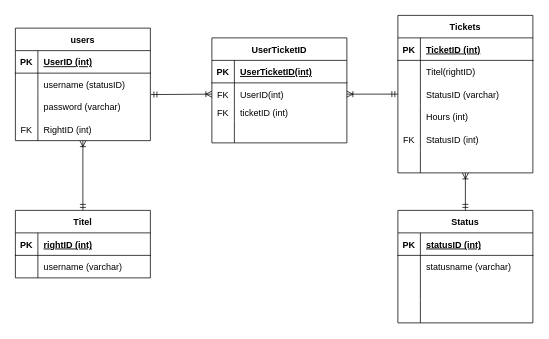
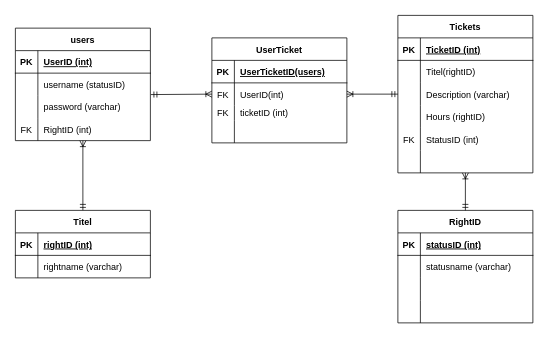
  <mxCell id="0" />
  <mxCell id="1" parent="0" />
  <mxCell id="2" value="" style="endArrow=ERmandOne;html=1;rounded=0;entryX=1.004;entryY=0.953;entryDx=0;entryDy=0;exitX=0;exitY=0.5;exitDx=0;exitDy=0;startArrow=ERoneToMany;startFill=0;endFill=0;entryPerimeter=0;" parent="1" source="29" target="9" edge="1"><mxGeometry x="0.404" y="-29" width="50" height="50" relative="1" as="geometry"><mxPoint x="290" y="125" as="sourcePoint" /><mxPoint x="190" y="125" as="targetPoint" /><mxPoint as="offset" /></mxGeometry></mxCell>
  <mxCell id="3" value="" style="endArrow=ERmandOne;html=1;rounded=0;entryX=0;entryY=0.5;entryDx=0;entryDy=0;exitX=1;exitY=0.5;exitDx=0;exitDy=0;startArrow=ERoneToMany;startFill=0;endFill=0;" parent="1" source="29" target="45" edge="1"><mxGeometry x="0.404" y="-29" width="50" height="50" relative="1" as="geometry"><mxPoint x="430" y="125" as="sourcePoint" /><mxPoint x="540" y="125" as="targetPoint" /><mxPoint as="offset" /></mxGeometry></mxCell>
  <mxCell id="4" value="" style="endArrow=ERmandOne;html=1;rounded=0;entryX=0.5;entryY=0;entryDx=0;entryDy=0;startArrow=ERoneToMany;startFill=0;endFill=0;" parent="1" source="15" edge="1"><mxGeometry x="0.404" y="-29" width="50" height="50" relative="1" as="geometry"><mxPoint x="111.12" y="190.39" as="sourcePoint" /><mxPoint x="110" y="280" as="targetPoint" /><mxPoint as="offset" /></mxGeometry></mxCell>
  <mxCell id="5" value="users" style="shape=table;startSize=30;container=1;collapsible=1;childLayout=tableLayout;fixedRows=1;rowLines=0;fontStyle=1;align=center;resizeLast=1;" parent="1" vertex="1"><mxGeometry x="20" y="37" width="180" height="150" as="geometry" /></mxCell>
  <mxCell id="6" value="" style="shape=tableRow;horizontal=0;startSize=0;swimlaneHead=0;swimlaneBody=0;fillColor=none;collapsible=0;dropTarget=0;points=[[0,0.5],[1,0.5]];portConstraint=eastwest;top=0;left=0;right=0;bottom=1;" parent="5" vertex="1"><mxGeometry y="30" width="180" height="30" as="geometry" /></mxCell>
  <mxCell id="7" value="PK" style="shape=partialRectangle;connectable=0;fillColor=none;top=0;left=0;bottom=0;right=0;fontStyle=1;overflow=hidden;" parent="6" vertex="1"><mxGeometry width="30" height="30" as="geometry"><mxRectangle width="30" height="30" as="alternateBounds" /></mxGeometry></mxCell>
  <mxCell id="8" value="UserID (int)" style="shape=partialRectangle;connectable=0;fillColor=none;top=0;left=0;bottom=0;right=0;align=left;spacingLeft=6;fontStyle=5;overflow=hidden;" parent="6" vertex="1"><mxGeometry x="30" width="150" height="30" as="geometry"><mxRectangle width="150" height="30" as="alternateBounds" /></mxGeometry></mxCell>
  <mxCell id="9" value="" style="shape=tableRow;horizontal=0;startSize=0;swimlaneHead=0;swimlaneBody=0;fillColor=none;collapsible=0;dropTarget=0;points=[[0,0.5],[1,0.5]];portConstraint=eastwest;top=0;left=0;right=0;bottom=0;" parent="5" vertex="1"><mxGeometry y="60" width="180" height="30" as="geometry" /></mxCell>
  <mxCell id="10" value="" style="shape=partialRectangle;connectable=0;fillColor=none;top=0;left=0;bottom=0;right=0;editable=1;overflow=hidden;" parent="9" vertex="1"><mxGeometry width="30" height="30" as="geometry"><mxRectangle width="30" height="30" as="alternateBounds" /></mxGeometry></mxCell>
  <mxCell id="11" value="username (statusID)" style="shape=partialRectangle;connectable=0;fillColor=none;top=0;left=0;bottom=0;right=0;align=left;spacingLeft=6;overflow=hidden;" parent="9" vertex="1"><mxGeometry x="30" width="150" height="30" as="geometry"><mxRectangle width="150" height="30" as="alternateBounds" /></mxGeometry></mxCell>
  <mxCell id="12" value="" style="shape=tableRow;horizontal=0;startSize=0;swimlaneHead=0;swimlaneBody=0;fillColor=none;collapsible=0;dropTarget=0;points=[[0,0.5],[1,0.5]];portConstraint=eastwest;top=0;left=0;right=0;bottom=0;" parent="5" vertex="1"><mxGeometry y="90" width="180" height="30" as="geometry" /></mxCell>
  <mxCell id="13" value="" style="shape=partialRectangle;connectable=0;fillColor=none;top=0;left=0;bottom=0;right=0;editable=1;overflow=hidden;" parent="12" vertex="1"><mxGeometry width="30" height="30" as="geometry"><mxRectangle width="30" height="30" as="alternateBounds" /></mxGeometry></mxCell>
  <mxCell id="14" value="password (varchar)" style="shape=partialRectangle;connectable=0;fillColor=none;top=0;left=0;bottom=0;right=0;align=left;spacingLeft=6;overflow=hidden;" parent="12" vertex="1"><mxGeometry x="30" width="150" height="30" as="geometry"><mxRectangle width="150" height="30" as="alternateBounds" /></mxGeometry></mxCell>
  <mxCell id="15" value="" style="shape=tableRow;horizontal=0;startSize=0;swimlaneHead=0;swimlaneBody=0;fillColor=none;collapsible=0;dropTarget=0;points=[[0,0.5],[1,0.5]];portConstraint=eastwest;top=0;left=0;right=0;bottom=0;" parent="5" vertex="1"><mxGeometry y="120" width="180" height="30" as="geometry" /></mxCell>
  <mxCell id="16" value="FK" style="shape=partialRectangle;connectable=0;fillColor=none;top=0;left=0;bottom=0;right=0;editable=1;overflow=hidden;" parent="15" vertex="1"><mxGeometry width="30" height="30" as="geometry"><mxRectangle width="30" height="30" as="alternateBounds" /></mxGeometry></mxCell>
  <mxCell id="17" value="RightID (int)" style="shape=partialRectangle;connectable=0;fillColor=none;top=0;left=0;bottom=0;right=0;align=left;spacingLeft=6;overflow=hidden;" parent="15" vertex="1"><mxGeometry x="30" width="150" height="30" as="geometry"><mxRectangle width="150" height="30" as="alternateBounds" /></mxGeometry></mxCell>
  <mxCell id="18" value="Titel" style="shape=table;startSize=30;container=1;collapsible=1;childLayout=tableLayout;fixedRows=1;rowLines=0;fontStyle=1;align=center;resizeLast=1;" parent="1" vertex="1"><mxGeometry x="20" y="280" width="180" height="90" as="geometry" /></mxCell>
  <mxCell id="19" value="" style="shape=tableRow;horizontal=0;startSize=0;swimlaneHead=0;swimlaneBody=0;fillColor=none;collapsible=0;dropTarget=0;points=[[0,0.5],[1,0.5]];portConstraint=eastwest;top=0;left=0;right=0;bottom=1;" parent="18" vertex="1"><mxGeometry y="30" width="180" height="30" as="geometry" /></mxCell>
  <mxCell id="20" value="PK" style="shape=partialRectangle;connectable=0;fillColor=none;top=0;left=0;bottom=0;right=0;fontStyle=1;overflow=hidden;" parent="19" vertex="1"><mxGeometry width="30" height="30" as="geometry"><mxRectangle width="30" height="30" as="alternateBounds" /></mxGeometry></mxCell>
  <mxCell id="21" value="rightID (int)" style="shape=partialRectangle;connectable=0;fillColor=none;top=0;left=0;bottom=0;right=0;align=left;spacingLeft=6;fontStyle=5;overflow=hidden;" parent="19" vertex="1"><mxGeometry x="30" width="150" height="30" as="geometry"><mxRectangle width="150" height="30" as="alternateBounds" /></mxGeometry></mxCell>
  <mxCell id="22" value="" style="shape=tableRow;horizontal=0;startSize=0;swimlaneHead=0;swimlaneBody=0;fillColor=none;collapsible=0;dropTarget=0;points=[[0,0.5],[1,0.5]];portConstraint=eastwest;top=0;left=0;right=0;bottom=0;" parent="18" vertex="1"><mxGeometry y="60" width="180" height="30" as="geometry" /></mxCell>
  <mxCell id="23" value="" style="shape=partialRectangle;connectable=0;fillColor=none;top=0;left=0;bottom=0;right=0;editable=1;overflow=hidden;" parent="22" vertex="1"><mxGeometry width="30" height="30" as="geometry"><mxRectangle width="30" height="30" as="alternateBounds" /></mxGeometry></mxCell>
- <mxCell id="24" value="username (varchar)" style="shape=partialRectangle;connectable=0;fillColor=none;top=0;left=0;bottom=0;right=0;align=left;spacingLeft=6;overflow=hidden;" parent="22" vertex="1"><mxGeometry x="30" width="150" height="30" as="geometry"><mxRectangle width="150" height="30" as="alternateBounds" /></mxGeometry></mxCell>
- <mxCell id="25" value="UserTicketID" style="shape=table;startSize=30;container=1;collapsible=1;childLayout=tableLayout;fixedRows=1;rowLines=0;fontStyle=1;align=center;resizeLast=1;" parent="1" vertex="1"><mxGeometry x="282" y="50" width="180" height="140" as="geometry" /></mxCell>
+ <mxCell id="24" value="rightname (varchar)" style="shape=partialRectangle;connectable=0;fillColor=none;top=0;left=0;bottom=0;right=0;align=left;spacingLeft=6;overflow=hidden;" parent="22" vertex="1"><mxGeometry x="30" width="150" height="30" as="geometry"><mxRectangle width="150" height="30" as="alternateBounds" /></mxGeometry></mxCell>
+ <mxCell id="25" value="UserTicket" style="shape=table;startSize=30;container=1;collapsible=1;childLayout=tableLayout;fixedRows=1;rowLines=0;fontStyle=1;align=center;resizeLast=1;" parent="1" vertex="1"><mxGeometry x="282" y="50" width="180" height="140" as="geometry" /></mxCell>
  <mxCell id="26" value="" style="shape=tableRow;horizontal=0;startSize=0;swimlaneHead=0;swimlaneBody=0;fillColor=none;collapsible=0;dropTarget=0;points=[[0,0.5],[1,0.5]];portConstraint=eastwest;top=0;left=0;right=0;bottom=1;" parent="25" vertex="1"><mxGeometry y="30" width="180" height="30" as="geometry" /></mxCell>
  <mxCell id="27" value="PK" style="shape=partialRectangle;connectable=0;fillColor=none;top=0;left=0;bottom=0;right=0;fontStyle=1;overflow=hidden;" parent="26" vertex="1"><mxGeometry width="30" height="30" as="geometry"><mxRectangle width="30" height="30" as="alternateBounds" /></mxGeometry></mxCell>
- <mxCell id="28" value="UserTicketID(int)" style="shape=partialRectangle;connectable=0;fillColor=none;top=0;left=0;bottom=0;right=0;align=left;spacingLeft=6;fontStyle=5;overflow=hidden;" parent="26" vertex="1"><mxGeometry x="30" width="150" height="30" as="geometry"><mxRectangle width="150" height="30" as="alternateBounds" /></mxGeometry></mxCell>
+ <mxCell id="28" value="UserTicketID(users)" style="shape=partialRectangle;connectable=0;fillColor=none;top=0;left=0;bottom=0;right=0;align=left;spacingLeft=6;fontStyle=5;overflow=hidden;" parent="26" vertex="1"><mxGeometry x="30" width="150" height="30" as="geometry"><mxRectangle width="150" height="30" as="alternateBounds" /></mxGeometry></mxCell>
  <mxCell id="29" value="" style="shape=tableRow;horizontal=0;startSize=0;swimlaneHead=0;swimlaneBody=0;fillColor=none;collapsible=0;dropTarget=0;points=[[0,0.5],[1,0.5]];portConstraint=eastwest;top=0;left=0;right=0;bottom=0;" parent="25" vertex="1"><mxGeometry y="60" width="180" height="30" as="geometry" /></mxCell>
  <mxCell id="30" value="FK" style="shape=partialRectangle;connectable=0;fillColor=none;top=0;left=0;bottom=0;right=0;editable=1;overflow=hidden;" parent="29" vertex="1"><mxGeometry width="30" height="30" as="geometry"><mxRectangle width="30" height="30" as="alternateBounds" /></mxGeometry></mxCell>
  <mxCell id="31" value="UserID(int)" style="shape=partialRectangle;connectable=0;fillColor=none;top=0;left=0;bottom=0;right=0;align=left;spacingLeft=6;overflow=hidden;" parent="29" vertex="1"><mxGeometry x="30" width="150" height="30" as="geometry"><mxRectangle width="150" height="30" as="alternateBounds" /></mxGeometry></mxCell>
  <mxCell id="32" value="" style="shape=tableRow;horizontal=0;startSize=0;swimlaneHead=0;swimlaneBody=0;fillColor=none;collapsible=0;dropTarget=0;points=[[0,0.5],[1,0.5]];portConstraint=eastwest;top=0;left=0;right=0;bottom=0;" parent="25" vertex="1"><mxGeometry y="90" width="180" height="20" as="geometry" /></mxCell>
  <mxCell id="33" value="FK" style="shape=partialRectangle;connectable=0;fillColor=none;top=0;left=0;bottom=0;right=0;editable=1;overflow=hidden;" parent="32" vertex="1"><mxGeometry width="30" height="20" as="geometry"><mxRectangle width="30" height="20" as="alternateBounds" /></mxGeometry></mxCell>
  <mxCell id="34" value="ticketID (int)" style="shape=partialRectangle;connectable=0;fillColor=none;top=0;left=0;bottom=0;right=0;align=left;spacingLeft=6;overflow=hidden;" parent="32" vertex="1"><mxGeometry x="30" width="150" height="20" as="geometry"><mxRectangle width="150" height="20" as="alternateBounds" /></mxGeometry></mxCell>
  <mxCell id="35" value="" style="shape=tableRow;horizontal=0;startSize=0;swimlaneHead=0;swimlaneBody=0;fillColor=none;collapsible=0;dropTarget=0;points=[[0,0.5],[1,0.5]];portConstraint=eastwest;top=0;left=0;right=0;bottom=0;" parent="25" vertex="1"><mxGeometry y="110" width="180" height="30" as="geometry" /></mxCell>
  <mxCell id="36" value="" style="shape=partialRectangle;connectable=0;fillColor=none;top=0;left=0;bottom=0;right=0;editable=1;overflow=hidden;" parent="35" vertex="1"><mxGeometry width="30" height="30" as="geometry"><mxRectangle width="30" height="30" as="alternateBounds" /></mxGeometry></mxCell>
  <mxCell id="37" value="" style="shape=partialRectangle;connectable=0;fillColor=none;top=0;left=0;bottom=0;right=0;align=left;spacingLeft=6;overflow=hidden;" parent="35" vertex="1"><mxGeometry x="30" width="150" height="30" as="geometry"><mxRectangle width="150" height="30" as="alternateBounds" /></mxGeometry></mxCell>
  <mxCell id="38" value="Tickets" style="shape=table;startSize=30;container=1;collapsible=1;childLayout=tableLayout;fixedRows=1;rowLines=0;fontStyle=1;align=center;resizeLast=1;" parent="1" vertex="1"><mxGeometry x="530" y="20" width="180" height="210" as="geometry" /></mxCell>
  <mxCell id="39" value="" style="shape=tableRow;horizontal=0;startSize=0;swimlaneHead=0;swimlaneBody=0;fillColor=none;collapsible=0;dropTarget=0;points=[[0,0.5],[1,0.5]];portConstraint=eastwest;top=0;left=0;right=0;bottom=1;" parent="38" vertex="1"><mxGeometry y="30" width="180" height="30" as="geometry" /></mxCell>
  <mxCell id="40" value="PK" style="shape=partialRectangle;connectable=0;fillColor=none;top=0;left=0;bottom=0;right=0;fontStyle=1;overflow=hidden;" parent="39" vertex="1"><mxGeometry width="30" height="30" as="geometry"><mxRectangle width="30" height="30" as="alternateBounds" /></mxGeometry></mxCell>
  <mxCell id="41" value="TicketID (int)" style="shape=partialRectangle;connectable=0;fillColor=none;top=0;left=0;bottom=0;right=0;align=left;spacingLeft=6;fontStyle=5;overflow=hidden;" parent="39" vertex="1"><mxGeometry x="30" width="150" height="30" as="geometry"><mxRectangle width="150" height="30" as="alternateBounds" /></mxGeometry></mxCell>
  <mxCell id="42" value="" style="shape=tableRow;horizontal=0;startSize=0;swimlaneHead=0;swimlaneBody=0;fillColor=none;collapsible=0;dropTarget=0;points=[[0,0.5],[1,0.5]];portConstraint=eastwest;top=0;left=0;right=0;bottom=0;" parent="38" vertex="1"><mxGeometry y="60" width="180" height="30" as="geometry" /></mxCell>
  <mxCell id="43" value="" style="shape=partialRectangle;connectable=0;fillColor=none;top=0;left=0;bottom=0;right=0;editable=1;overflow=hidden;" parent="42" vertex="1"><mxGeometry width="30" height="30" as="geometry"><mxRectangle width="30" height="30" as="alternateBounds" /></mxGeometry></mxCell>
  <mxCell id="44" value="Titel(rightID)" style="shape=partialRectangle;connectable=0;fillColor=none;top=0;left=0;bottom=0;right=0;align=left;spacingLeft=6;overflow=hidden;" parent="42" vertex="1"><mxGeometry x="30" width="150" height="30" as="geometry"><mxRectangle width="150" height="30" as="alternateBounds" /></mxGeometry></mxCell>
  <mxCell id="45" value="" style="shape=tableRow;horizontal=0;startSize=0;swimlaneHead=0;swimlaneBody=0;fillColor=none;collapsible=0;dropTarget=0;points=[[0,0.5],[1,0.5]];portConstraint=eastwest;top=0;left=0;right=0;bottom=0;" parent="38" vertex="1"><mxGeometry y="90" width="180" height="30" as="geometry" /></mxCell>
  <mxCell id="46" value="" style="shape=partialRectangle;connectable=0;fillColor=none;top=0;left=0;bottom=0;right=0;editable=1;overflow=hidden;" parent="45" vertex="1"><mxGeometry width="30" height="30" as="geometry"><mxRectangle width="30" height="30" as="alternateBounds" /></mxGeometry></mxCell>
- <mxCell id="47" value="StatusID (varchar)" style="shape=partialRectangle;connectable=0;fillColor=none;top=0;left=0;bottom=0;right=0;align=left;spacingLeft=6;overflow=hidden;" parent="45" vertex="1"><mxGeometry x="30" width="150" height="30" as="geometry"><mxRectangle width="150" height="30" as="alternateBounds" /></mxGeometry></mxCell>
+ <mxCell id="47" value="Description (varchar)" style="shape=partialRectangle;connectable=0;fillColor=none;top=0;left=0;bottom=0;right=0;align=left;spacingLeft=6;overflow=hidden;" parent="45" vertex="1"><mxGeometry x="30" width="150" height="30" as="geometry"><mxRectangle width="150" height="30" as="alternateBounds" /></mxGeometry></mxCell>
  <mxCell id="48" value="" style="shape=tableRow;horizontal=0;startSize=0;swimlaneHead=0;swimlaneBody=0;fillColor=none;collapsible=0;dropTarget=0;points=[[0,0.5],[1,0.5]];portConstraint=eastwest;top=0;left=0;right=0;bottom=0;" parent="38" vertex="1"><mxGeometry y="120" width="180" height="30" as="geometry" /></mxCell>
  <mxCell id="49" value="" style="shape=partialRectangle;connectable=0;fillColor=none;top=0;left=0;bottom=0;right=0;editable=1;overflow=hidden;" parent="48" vertex="1"><mxGeometry width="30" height="30" as="geometry"><mxRectangle width="30" height="30" as="alternateBounds" /></mxGeometry></mxCell>
- <mxCell id="50" value="Hours (int)" style="shape=partialRectangle;connectable=0;fillColor=none;top=0;left=0;bottom=0;right=0;align=left;spacingLeft=6;overflow=hidden;" parent="48" vertex="1"><mxGeometry x="30" width="150" height="30" as="geometry"><mxRectangle width="150" height="30" as="alternateBounds" /></mxGeometry></mxCell>
+ <mxCell id="50" value="Hours (rightID)" style="shape=partialRectangle;connectable=0;fillColor=none;top=0;left=0;bottom=0;right=0;align=left;spacingLeft=6;overflow=hidden;" parent="48" vertex="1"><mxGeometry x="30" width="150" height="30" as="geometry"><mxRectangle width="150" height="30" as="alternateBounds" /></mxGeometry></mxCell>
  <mxCell id="51" value="" style="shape=tableRow;horizontal=0;startSize=0;swimlaneHead=0;swimlaneBody=0;fillColor=none;collapsible=0;dropTarget=0;points=[[0,0.5],[1,0.5]];portConstraint=eastwest;top=0;left=0;right=0;bottom=0;" parent="38" vertex="1"><mxGeometry y="150" width="180" height="30" as="geometry" /></mxCell>
  <mxCell id="52" value="FK" style="shape=partialRectangle;connectable=0;fillColor=none;top=0;left=0;bottom=0;right=0;editable=1;overflow=hidden;" parent="51" vertex="1"><mxGeometry width="30" height="30" as="geometry"><mxRectangle width="30" height="30" as="alternateBounds" /></mxGeometry></mxCell>
  <mxCell id="53" value="StatusID (int)" style="shape=partialRectangle;connectable=0;fillColor=none;top=0;left=0;bottom=0;right=0;align=left;spacingLeft=6;overflow=hidden;" parent="51" vertex="1"><mxGeometry x="30" width="150" height="30" as="geometry"><mxRectangle width="150" height="30" as="alternateBounds" /></mxGeometry></mxCell>
  <mxCell id="54" value="" style="shape=tableRow;horizontal=0;startSize=0;swimlaneHead=0;swimlaneBody=0;fillColor=none;collapsible=0;dropTarget=0;points=[[0,0.5],[1,0.5]];portConstraint=eastwest;top=0;left=0;right=0;bottom=0;" parent="38" vertex="1"><mxGeometry y="180" width="180" height="30" as="geometry" /></mxCell>
  <mxCell id="55" value="" style="shape=partialRectangle;connectable=0;fillColor=none;top=0;left=0;bottom=0;right=0;editable=1;overflow=hidden;" parent="54" vertex="1"><mxGeometry width="30" height="30" as="geometry"><mxRectangle width="30" height="30" as="alternateBounds" /></mxGeometry></mxCell>
  <mxCell id="56" value="" style="shape=partialRectangle;connectable=0;fillColor=none;top=0;left=0;bottom=0;right=0;align=left;spacingLeft=6;overflow=hidden;" parent="54" vertex="1"><mxGeometry x="30" width="150" height="30" as="geometry"><mxRectangle width="150" height="30" as="alternateBounds" /></mxGeometry></mxCell>
- <mxCell id="57" value="Status" style="shape=table;startSize=30;container=1;collapsible=1;childLayout=tableLayout;fixedRows=1;rowLines=0;fontStyle=1;align=center;resizeLast=1;" parent="1" vertex="1"><mxGeometry x="530" y="280" width="180" height="150" as="geometry" /></mxCell>
+ <mxCell id="57" value="RightID" style="shape=table;startSize=30;container=1;collapsible=1;childLayout=tableLayout;fixedRows=1;rowLines=0;fontStyle=1;align=center;resizeLast=1;" parent="1" vertex="1"><mxGeometry x="530" y="280" width="180" height="150" as="geometry" /></mxCell>
  <mxCell id="58" value="" style="shape=tableRow;horizontal=0;startSize=0;swimlaneHead=0;swimlaneBody=0;fillColor=none;collapsible=0;dropTarget=0;points=[[0,0.5],[1,0.5]];portConstraint=eastwest;top=0;left=0;right=0;bottom=1;" parent="57" vertex="1"><mxGeometry y="30" width="180" height="30" as="geometry" /></mxCell>
  <mxCell id="59" value="PK" style="shape=partialRectangle;connectable=0;fillColor=none;top=0;left=0;bottom=0;right=0;fontStyle=1;overflow=hidden;" parent="58" vertex="1"><mxGeometry width="30" height="30" as="geometry"><mxRectangle width="30" height="30" as="alternateBounds" /></mxGeometry></mxCell>
  <mxCell id="60" value="statusID (int)" style="shape=partialRectangle;connectable=0;fillColor=none;top=0;left=0;bottom=0;right=0;align=left;spacingLeft=6;fontStyle=5;overflow=hidden;" parent="58" vertex="1"><mxGeometry x="30" width="150" height="30" as="geometry"><mxRectangle width="150" height="30" as="alternateBounds" /></mxGeometry></mxCell>
  <mxCell id="61" value="" style="shape=tableRow;horizontal=0;startSize=0;swimlaneHead=0;swimlaneBody=0;fillColor=none;collapsible=0;dropTarget=0;points=[[0,0.5],[1,0.5]];portConstraint=eastwest;top=0;left=0;right=0;bottom=0;" parent="57" vertex="1"><mxGeometry y="60" width="180" height="30" as="geometry" /></mxCell>
  <mxCell id="62" value="" style="shape=partialRectangle;connectable=0;fillColor=none;top=0;left=0;bottom=0;right=0;editable=1;overflow=hidden;" parent="61" vertex="1"><mxGeometry width="30" height="30" as="geometry"><mxRectangle width="30" height="30" as="alternateBounds" /></mxGeometry></mxCell>
  <mxCell id="63" value="statusname (varchar)" style="shape=partialRectangle;connectable=0;fillColor=none;top=0;left=0;bottom=0;right=0;align=left;spacingLeft=6;overflow=hidden;" parent="61" vertex="1"><mxGeometry x="30" width="150" height="30" as="geometry"><mxRectangle width="150" height="30" as="alternateBounds" /></mxGeometry></mxCell>
  <mxCell id="64" value="" style="shape=tableRow;horizontal=0;startSize=0;swimlaneHead=0;swimlaneBody=0;fillColor=none;collapsible=0;dropTarget=0;points=[[0,0.5],[1,0.5]];portConstraint=eastwest;top=0;left=0;right=0;bottom=0;" parent="57" vertex="1"><mxGeometry y="90" width="180" height="30" as="geometry" /></mxCell>
  <mxCell id="65" value="" style="shape=partialRectangle;connectable=0;fillColor=none;top=0;left=0;bottom=0;right=0;editable=1;overflow=hidden;" parent="64" vertex="1"><mxGeometry width="30" height="30" as="geometry"><mxRectangle width="30" height="30" as="alternateBounds" /></mxGeometry></mxCell>
  <mxCell id="66" value="" style="shape=partialRectangle;connectable=0;fillColor=none;top=0;left=0;bottom=0;right=0;align=left;spacingLeft=6;overflow=hidden;" parent="64" vertex="1"><mxGeometry x="30" width="150" height="30" as="geometry"><mxRectangle width="150" height="30" as="alternateBounds" /></mxGeometry></mxCell>
  <mxCell id="67" value="" style="shape=tableRow;horizontal=0;startSize=0;swimlaneHead=0;swimlaneBody=0;fillColor=none;collapsible=0;dropTarget=0;points=[[0,0.5],[1,0.5]];portConstraint=eastwest;top=0;left=0;right=0;bottom=0;" parent="57" vertex="1"><mxGeometry y="120" width="180" height="30" as="geometry" /></mxCell>
  <mxCell id="68" value="" style="shape=partialRectangle;connectable=0;fillColor=none;top=0;left=0;bottom=0;right=0;editable=1;overflow=hidden;" parent="67" vertex="1"><mxGeometry width="30" height="30" as="geometry"><mxRectangle width="30" height="30" as="alternateBounds" /></mxGeometry></mxCell>
  <mxCell id="69" value="" style="shape=partialRectangle;connectable=0;fillColor=none;top=0;left=0;bottom=0;right=0;align=left;spacingLeft=6;overflow=hidden;" parent="67" vertex="1"><mxGeometry x="30" width="150" height="30" as="geometry"><mxRectangle width="150" height="30" as="alternateBounds" /></mxGeometry></mxCell>
  <mxCell id="70" value="" style="endArrow=ERmandOne;html=1;rounded=0;startArrow=ERoneToMany;startFill=0;endFill=0;entryX=0.5;entryY=0;entryDx=0;entryDy=0;" parent="1" source="54" target="57" edge="1"><mxGeometry x="0.404" y="-29" width="50" height="50" relative="1" as="geometry"><mxPoint x="630" y="230" as="sourcePoint" /><mxPoint x="540" y="250" as="targetPoint" /><mxPoint as="offset" /></mxGeometry></mxCell>
